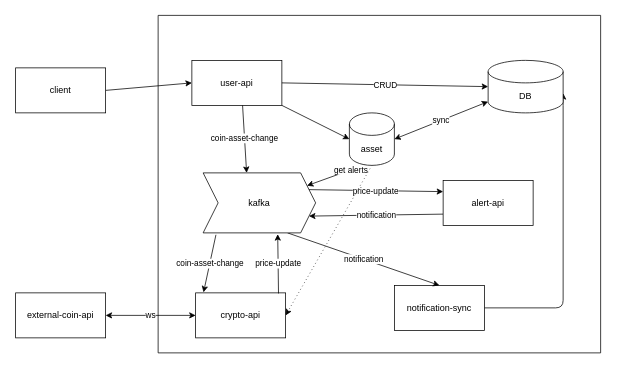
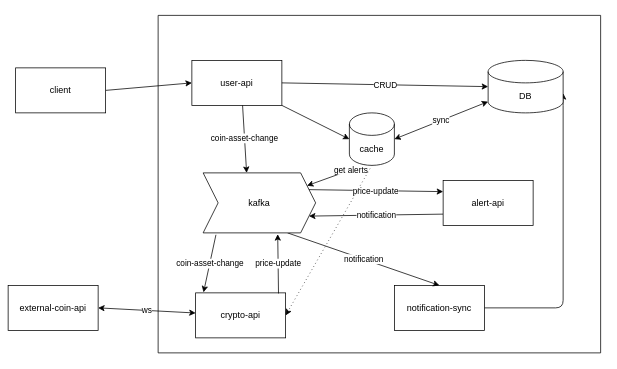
  <mxCell id="0" />
  <mxCell id="1" parent="0" />
  <mxCell id="2" value="" style="endArrow=classic;html=1;entryX=0;entryY=0.5;entryDx=0;entryDy=0;" parent="1" target="8" edge="1"><mxGeometry width="50" height="50" relative="1" as="geometry"><mxPoint x="140" y="120" as="sourcePoint" /><mxPoint x="190" y="70" as="targetPoint" /></mxGeometry></mxCell>
  <mxCell id="3" value="" style="swimlane;startSize=0;" parent="1" vertex="1"><mxGeometry x="210" y="20" width="590" height="450" as="geometry"><mxRectangle x="150" y="80" width="50" height="40" as="alternateBounds" /></mxGeometry></mxCell>
  <mxCell id="4" value="crypto-api" style="rounded=0;whiteSpace=wrap;html=1;" parent="3" vertex="1"><mxGeometry x="50" y="370" width="120" height="60" as="geometry" /></mxCell>
  <mxCell id="5" style="edgeStyle=none;html=1;exitX=1;exitY=0.5;exitDx=0;exitDy=0;entryX=1;entryY=0.625;entryDx=0;entryDy=0;entryPerimeter=0;" edge="1" parent="3" source="6" target="9"><mxGeometry relative="1" as="geometry"><Array as="points"><mxPoint x="540" y="390" /><mxPoint x="540" y="110" /></Array></mxGeometry></mxCell>
  <mxCell id="6" value="notification-sync" style="rounded=0;whiteSpace=wrap;html=1;" parent="3" vertex="1"><mxGeometry x="315" y="360" width="120" height="60" as="geometry" /></mxCell>
  <mxCell id="7" value="coin-asset-change" style="edgeStyle=none;html=1;exitX=0.563;exitY=0.988;exitDx=0;exitDy=0;exitPerimeter=0;" parent="3" source="8" edge="1"><mxGeometry relative="1" as="geometry"><mxPoint x="118" y="210" as="targetPoint" /><mxPoint as="offset" /></mxGeometry></mxCell>
  <mxCell id="8" value="user-api" style="rounded=0;whiteSpace=wrap;html=1;" parent="3" vertex="1"><mxGeometry x="45" y="60" width="120" height="60" as="geometry" /></mxCell>
  <mxCell id="9" value="DB" style="shape=cylinder3;whiteSpace=wrap;html=1;boundedLbl=1;backgroundOutline=1;size=15;" parent="3" vertex="1"><mxGeometry x="440" y="60" width="100" height="70" as="geometry" /></mxCell>
  <mxCell id="10" value="CRUD" style="endArrow=classic;html=1;exitX=1;exitY=0.5;exitDx=0;exitDy=0;entryX=0;entryY=0.5;entryDx=0;entryDy=0;entryPerimeter=0;" parent="3" source="8" target="9" edge="1"><mxGeometry width="50" height="50" relative="1" as="geometry"><mxPoint x="270" y="210" as="sourcePoint" /><mxPoint x="320" y="160" as="targetPoint" /></mxGeometry></mxCell>
  <mxCell id="11" value="notification" style="edgeStyle=none;html=1;exitX=0.75;exitY=1;exitDx=0;exitDy=0;entryX=0.5;entryY=0;entryDx=0;entryDy=0;" parent="3" source="13" target="6" edge="1"><mxGeometry relative="1" as="geometry" /></mxCell>
  <mxCell id="12" value="coin-asset-change" style="edgeStyle=none;html=1;entryX=0.088;entryY=-0.012;entryDx=0;entryDy=0;exitX=0.114;exitY=1.032;exitDx=0;exitDy=0;exitPerimeter=0;entryPerimeter=0;" parent="3" source="13" target="4" edge="1"><mxGeometry relative="1" as="geometry" /></mxCell>
  <mxCell id="13" value="kafka" style="shape=step;perimeter=stepPerimeter;whiteSpace=wrap;html=1;fixedSize=1;" parent="3" vertex="1"><mxGeometry x="60" y="210" width="150" height="80" as="geometry" /></mxCell>
  <mxCell id="14" value="price-update" style="endArrow=classic;html=1;exitX=0.921;exitY=0.013;exitDx=0;exitDy=0;entryX=0.663;entryY=1.022;entryDx=0;entryDy=0;entryPerimeter=0;exitPerimeter=0;" parent="3" source="4" target="13" edge="1"><mxGeometry x="0.004" width="50" height="50" relative="1" as="geometry"><mxPoint x="230" y="245" as="sourcePoint" /><mxPoint x="280" y="195" as="targetPoint" /><mxPoint as="offset" /></mxGeometry></mxCell>
  <mxCell id="15" value="notification" style="edgeStyle=none;html=1;exitX=0;exitY=0.75;exitDx=0;exitDy=0;entryX=1;entryY=0.75;entryDx=0;entryDy=0;" parent="3" source="16" target="13" edge="1"><mxGeometry relative="1" as="geometry" /></mxCell>
  <mxCell id="16" value="alert-api" style="rounded=0;whiteSpace=wrap;html=1;" parent="3" vertex="1"><mxGeometry x="380" y="220" width="120" height="60" as="geometry" /></mxCell>
  <mxCell id="17" value="price-update" style="endArrow=classic;html=1;exitX=1;exitY=0.25;exitDx=0;exitDy=0;entryX=0;entryY=0.25;entryDx=0;entryDy=0;" parent="3" source="13" target="16" edge="1"><mxGeometry width="50" height="50" relative="1" as="geometry"><mxPoint x="240" y="245" as="sourcePoint" /><mxPoint x="290" y="195" as="targetPoint" /></mxGeometry></mxCell>
  <mxCell id="18" value="get alerts" style="endArrow=classic;html=1;exitX=1;exitY=1;exitDx=0;exitDy=-15;exitPerimeter=0;" parent="3" source="20" target="13" edge="1"><mxGeometry width="50" height="50" relative="1" as="geometry"><mxPoint x="240" y="210" as="sourcePoint" /><mxPoint x="290" y="160" as="targetPoint" /></mxGeometry></mxCell>
  <mxCell id="19" style="edgeStyle=none;html=1;exitX=0.5;exitY=1;exitDx=0;exitDy=0;exitPerimeter=0;entryX=1;entryY=0.5;entryDx=0;entryDy=0;dashed=1;dashPattern=1 4;" parent="3" source="20" target="4" edge="1"><mxGeometry relative="1" as="geometry" /></mxCell>
- <mxCell id="20" value="asset" style="shape=cylinder3;whiteSpace=wrap;html=1;boundedLbl=1;backgroundOutline=1;size=15;" parent="3" vertex="1"><mxGeometry x="255" y="130" width="60" height="70" as="geometry" /></mxCell>
+ <mxCell id="20" value="cache" style="shape=cylinder3;whiteSpace=wrap;html=1;boundedLbl=1;backgroundOutline=1;size=15;" parent="3" vertex="1"><mxGeometry x="255" y="130" width="60" height="70" as="geometry" /></mxCell>
  <mxCell id="21" value="" style="endArrow=classic;html=1;exitX=1;exitY=1;exitDx=0;exitDy=0;entryX=0;entryY=0.5;entryDx=0;entryDy=0;entryPerimeter=0;" parent="3" source="8" target="20" edge="1"><mxGeometry width="50" height="50" relative="1" as="geometry"><mxPoint x="180" y="220" as="sourcePoint" /><mxPoint x="230" y="170" as="targetPoint" /></mxGeometry></mxCell>
  <mxCell id="22" value="sync" style="endArrow=classic;startArrow=classic;html=1;exitX=1;exitY=0.5;exitDx=0;exitDy=0;exitPerimeter=0;entryX=0;entryY=1;entryDx=0;entryDy=-15;entryPerimeter=0;" parent="3" source="20" target="9" edge="1"><mxGeometry width="50" height="50" relative="1" as="geometry"><mxPoint x="170" y="220" as="sourcePoint" /><mxPoint x="220" y="170" as="targetPoint" /></mxGeometry></mxCell>
  <mxCell id="23" value="client" style="rounded=0;whiteSpace=wrap;html=1;" parent="1" vertex="1"><mxGeometry x="20" y="90" width="120" height="60" as="geometry" /></mxCell>
- <mxCell id="24" value="external-coin-api" style="rounded=0;whiteSpace=wrap;html=1;" parent="1" vertex="1"><mxGeometry x="20" y="390" width="120" height="60" as="geometry" /></mxCell>
+ <mxCell id="24" value="external-coin-api" style="rounded=0;whiteSpace=wrap;html=1;" parent="1" vertex="1"><mxGeometry x="10" y="380" width="120" height="60" as="geometry" /></mxCell>
  <mxCell id="25" value="ws" style="endArrow=classic;startArrow=classic;html=1;exitX=1;exitY=0.5;exitDx=0;exitDy=0;" parent="1" source="24" target="4" edge="1"><mxGeometry width="50" height="50" relative="1" as="geometry"><mxPoint x="390" y="355" as="sourcePoint" /><mxPoint x="440" y="305" as="targetPoint" /></mxGeometry></mxCell>
